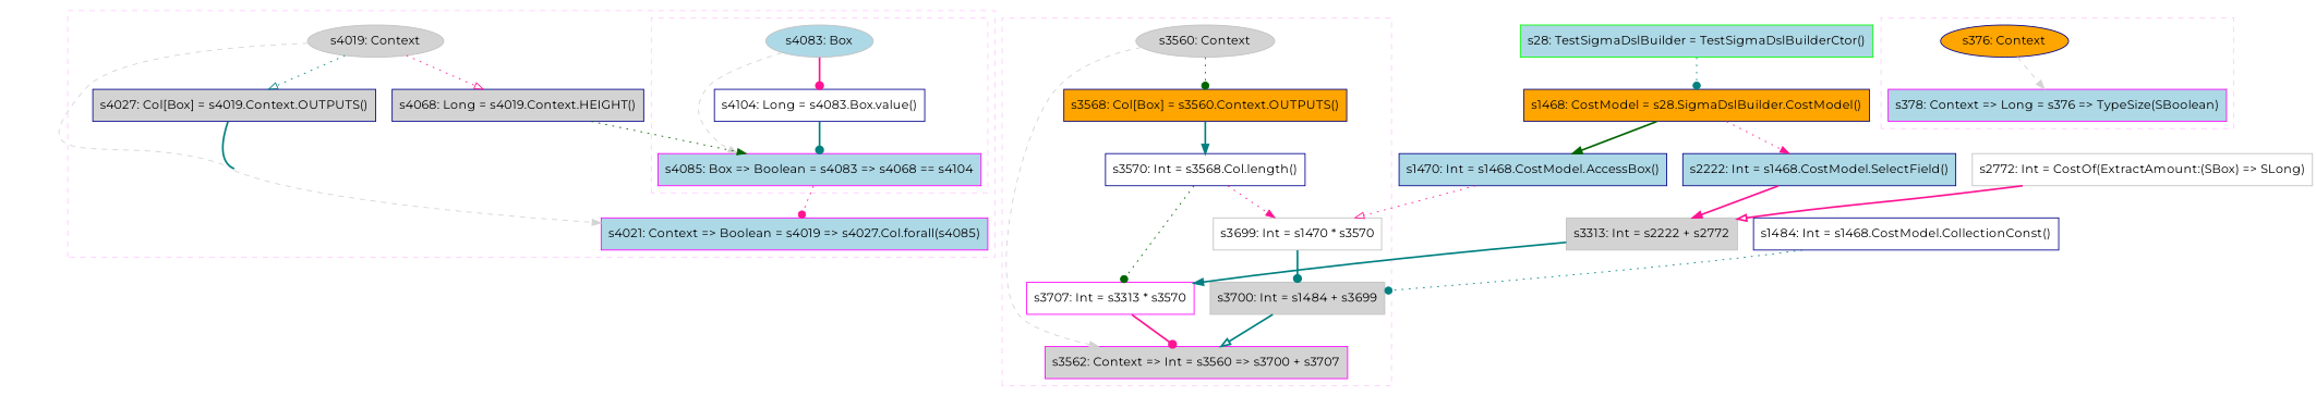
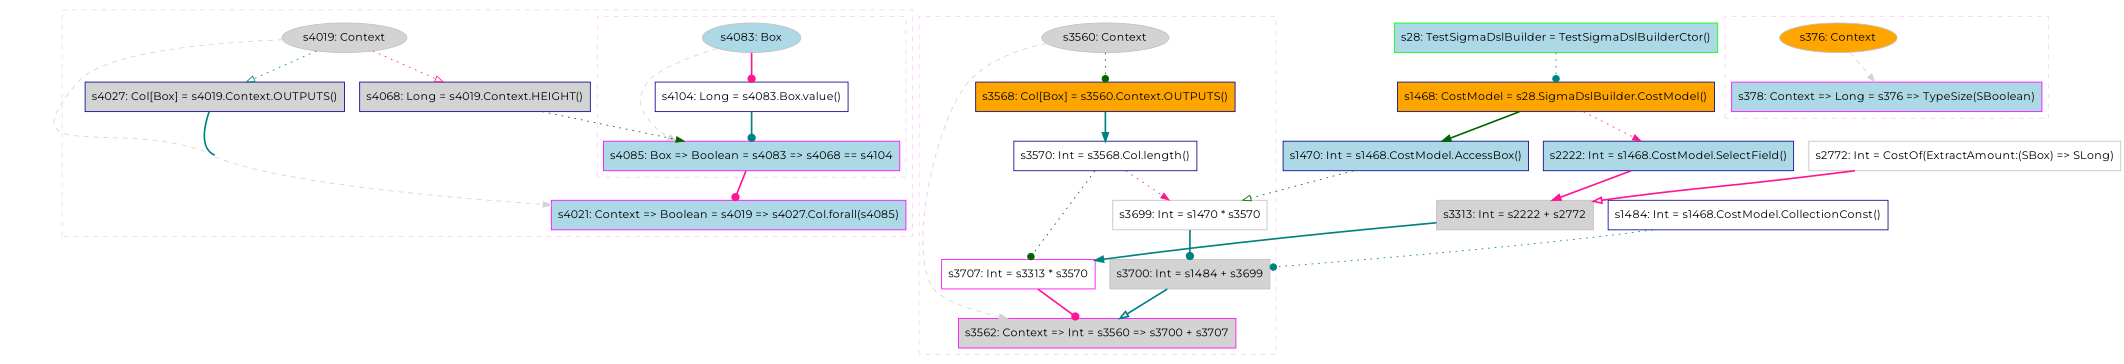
  digraph {
    concentrate=true
    fontname=Montserrat
    node [color=darkblue fillcolor=lightgrey fontname=Montserrat shape=box style=filled]
    edge [color=teal fontname=Montserrat style=dotted arrowhead=dot]
    n1 [color=gray label="s4019: Context" shape=oval]
    n2 [color=magenta fillcolor=lightblue label="s4021: Context => Boolean = s4019 => s4027.Col.forall(s4085)"]
    n3 [color=gray fillcolor=lightblue label="s4083: Box" shape=oval]
    n4 [color=magenta fillcolor=lightblue label="s4085: Box => Boolean = s4083 => s4068 == s4104"]
    n5 [fillcolor=white label="s4104: Long = s4083.Box.value()"]
    n6 [label="s4027: Col[Box] = s4019.Context.OUTPUTS()"]
    n7 [label="s4068: Long = s4019.Context.HEIGHT()"]
    n8 [color=gray label="s3560: Context" shape=oval]
    n9 [color=magenta label="s3562: Context => Int = s3560 => s3700 + s3707"]
    n10 [fillcolor=orange label="s3568: Col[Box] = s3560.Context.OUTPUTS()"]
    n11 [fillcolor=white label="s3570: Int = s3568.Col.length()"]
    n12 [color=gray fillcolor=white label="s3699: Int = s1470 * s3570"]
    n13 [color=gray label="s3700: Int = s1484 + s3699"]
    n14 [color=magenta fillcolor=white label="s3707: Int = s3313 * s3570"]
-   n15 [fillcolor=orange label="s376: Context" shape=oval]
+   n15 [color=gray fillcolor=orange label="s376: Context" shape=oval]
    n16 [color=magenta fillcolor=lightblue label="s378: Context => Long = s376 => TypeSize(SBoolean)"]
    n17 [color=green fillcolor=lightblue label="s28: TestSigmaDslBuilder = TestSigmaDslBuilderCtor()"]
    n18 [fillcolor=orange label="s1468: CostModel = s28.SigmaDslBuilder.CostModel()"]
    n19 [fillcolor=lightblue label="s2222: Int = s1468.CostModel.SelectField()"]
    n20 [fillcolor=lightblue label="s1470: Int = s1468.CostModel.AccessBox()"]
    n21 [color=gray label="s3313: Int = s2222 + s2772"]
    n22 [fillcolor=white label="s1484: Int = s1468.CostModel.CollectionConst()"]
    n23 [color=gray fillcolor=white label="s2772: Int = CostOf(ExtractAmount:(SBox) => SLong)"]
    subgraph cluster_1 {
      color="#FFCCFF"
      style=dashed
      n6
      n7
      subgraph sub_2 {
        color="#FFCCFF"
        rank=source
        style=dashed
        n1
      }
      subgraph sub_3 {
        color="#FFCCFF"
        rank=sink
        style=dashed
        n2
      }
      subgraph cluster_4 {
        color="#FFCCFF"
        style=dashed
        n5
        subgraph sub_5 {
          color="#FFCCFF"
          rank=source
          style=dashed
          n3
        }
        subgraph sub_6 {
          color="#FFCCFF"
          rank=sink
          style=dashed
          n4
        }
      }
    }
    subgraph cluster_7 {
      color="#FFCCFF"
      style=dashed
      n10
      n11
      n12
      n13
      n14
      subgraph sub_8 {
        color="#FFCCFF"
        rank=source
        style=dashed
        n8
      }
      subgraph sub_9 {
        color="#FFCCFF"
        rank=sink
        style=dashed
        n9
      }
    }
    subgraph cluster_10 {
      color="#FFCCFF"
      style=dashed
      subgraph sub_11 {
        color="#FFCCFF"
        rank=source
        style=dashed
        n15
      }
      subgraph sub_12 {
        color="#FFCCFF"
        rank=sink
        style=dashed
        n16
      }
    }
    n1 -> n2 [color=lightgray style=dashed weight=0 arrowhead=""]
    n1 -> n6 [arrowhead=onormal]
    n1 -> n7 [arrowhead=onormal color=deeppink]
    n3 -> n4 [color=lightgray style=dashed weight=0 arrowhead=""]
    n3 -> n5 [color=deeppink style=bold]
-   n4 -> n2 [color=deeppink]
+   n4 -> n2 [color=deeppink style=bold]
    n5 -> n4 [style=bold]
    n6 -> n2 [style=bold]
    n7 -> n4 [arrowhead=normal color=darkgreen]
    n8 -> n9 [color=lightgray style=dashed weight=0 arrowhead=""]
    n8 -> n10 [color=darkgreen]
    n10 -> n11 [arrowhead=normal style=bold]
    n11 -> n12 [arrowhead=normal color=deeppink]
    n11 -> n14 [color=darkgreen]
    n12 -> n13 [style=bold]
    n13 -> n9 [arrowhead=onormal style=bold]
    n14 -> n9 [color=deeppink style=bold]
    n15 -> n16 [color=lightgray style=dashed weight=0 arrowhead=""]
    n17 -> n18
    n18 -> n19 [arrowhead=normal color=deeppink]
    n18 -> n20 [arrowhead=normal color=darkgreen style=bold]
    n19 -> n21 [arrowhead=normal color=deeppink style=bold]
-   n20 -> n12 [arrowhead=onormal color=deeppink]
+   n20 -> n12 [arrowhead=onormal color=darkgreen]
    n21 -> n14 [arrowhead=normal style=bold]
    n22 -> n13
    n23 -> n21 [arrowhead=onormal color=deeppink style=bold]
  }
